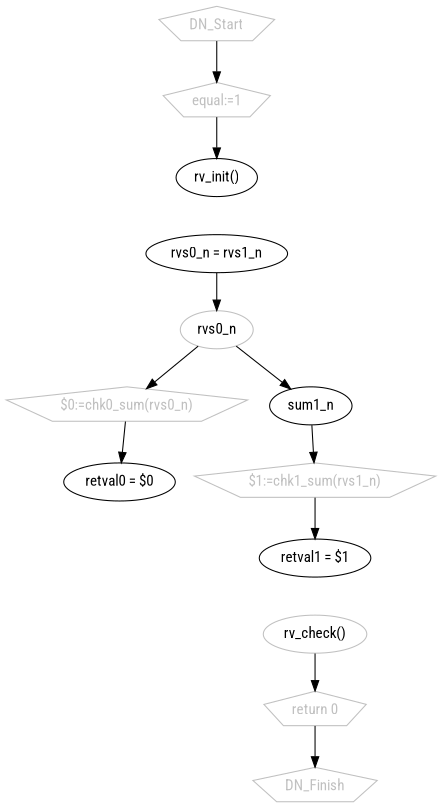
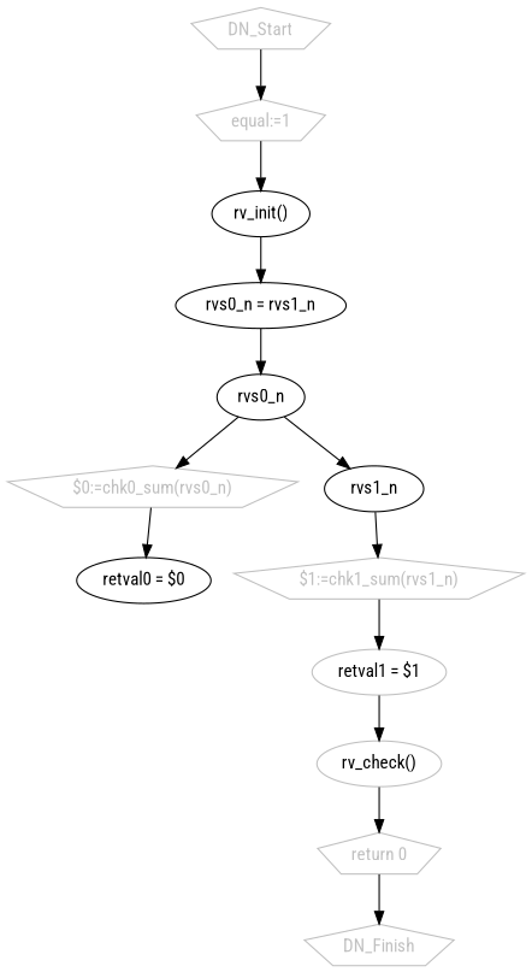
  digraph {
    fontname="Roboto Condensed"
    node [color=grey fontname="Roboto Condensed"]
    edge [fontname="Roboto Condensed"]
    n1 [fontcolor=grey label=DN_Start shape=pentagon]
    n2 [fontcolor=grey label="equal:=1" shape=pentagon]
    n3 [label="rv_init()" color=""]
    n4 [label="rvs0_n = rvs1_n" color=""]
-   n5 [label=rvs0_n]
+   n5 [label=rvs0_n color=""]
    n6 [fontcolor=grey label="$0:=chk0_sum(rvs0_n)" shape=pentagon]
-   n7 [label=sum1_n color=""]
+   n7 [label=rvs1_n color=""]
    n8 [label="retval0 = $0" color=""]
    n9 [fontcolor=grey label="$1:=chk1_sum(rvs1_n)" shape=pentagon]
-   n10 [label="retval1 = $1" color=""]
+   n10 [label="retval1 = $1"]
    n11 [label="rv_check()"]
    n12 [fontcolor=grey label="return 0" shape=pentagon]
    n13 [fontcolor=grey label=DN_Finish shape=pentagon]
    n1 -> n2
    n2 -> n3
+   n3 -> n4
    n4 -> n5
    n5 -> n6
    n5 -> n7
    n6 -> n8
    n7 -> n9
    n9 -> n10
+   n10 -> n11
    n11 -> n12
    n12 -> n13
  }
